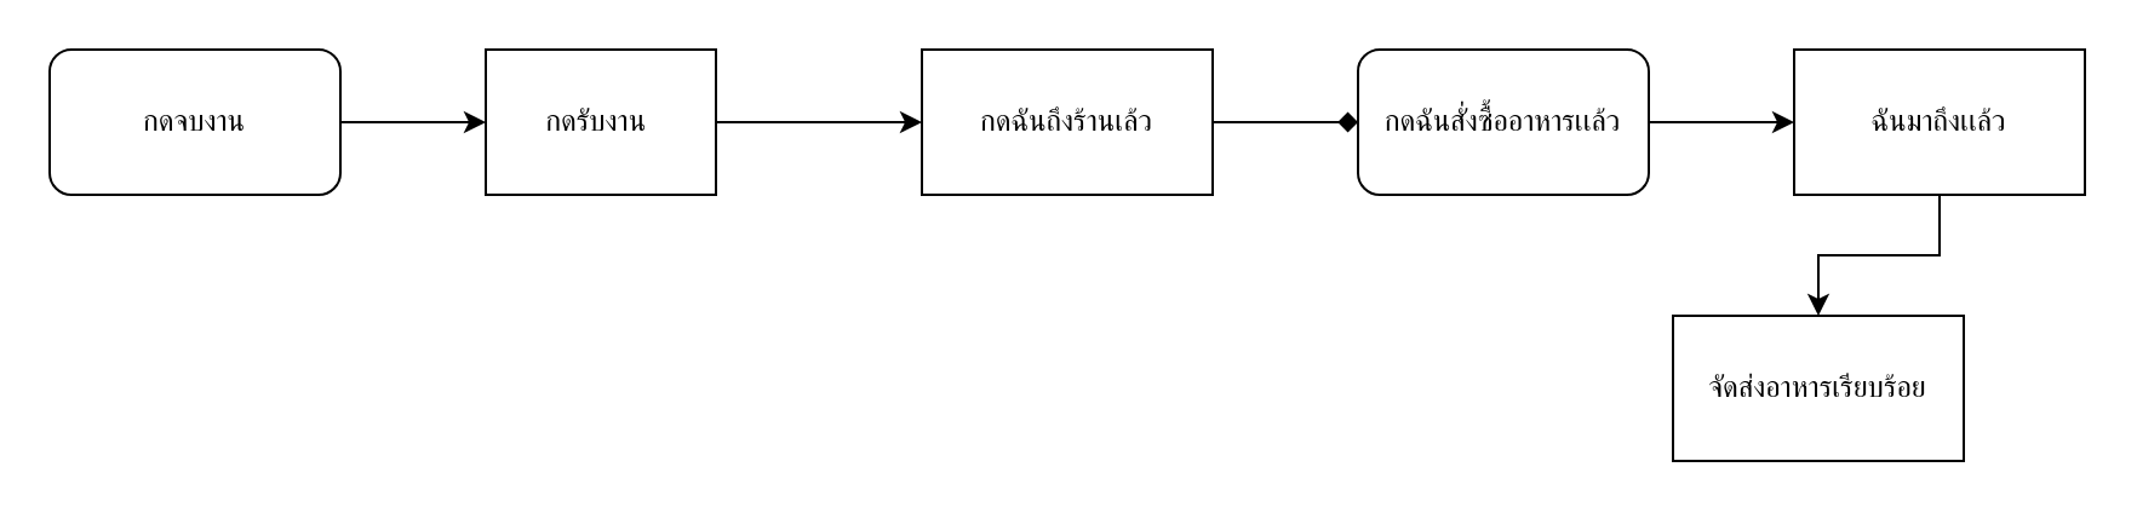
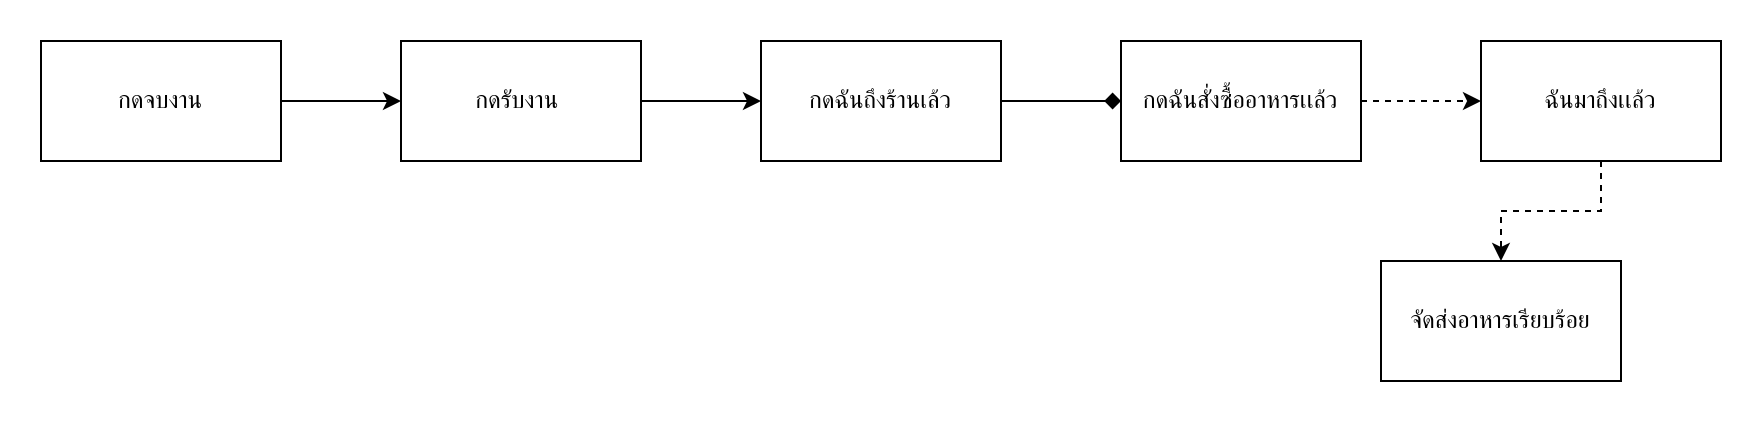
  <mxCell id="0" />
  <mxCell id="1" parent="0" />
  <mxCell id="2" style="edgeStyle=orthogonalEdgeStyle;rounded=0;orthogonalLoop=1;jettySize=auto;html=1;exitX=1;exitY=0.5;exitDx=0;exitDy=0;entryX=0;entryY=0.5;entryDx=0;entryDy=0;" edge="1" parent="1" source="3" target="5"><mxGeometry relative="1" as="geometry" /></mxCell>
- <mxCell id="3" value="กดจบงาน" style="whiteSpace=wrap;html=1;rounded=1;" vertex="1" parent="1"><mxGeometry x="20" y="20" width="120" height="60" as="geometry" /></mxCell>
+ <mxCell id="3" value="กดจบงาน" style="rounded=0;whiteSpace=wrap;html=1;" vertex="1" parent="1"><mxGeometry x="20" y="20" width="120" height="60" as="geometry" /></mxCell>
  <mxCell id="4" style="edgeStyle=orthogonalEdgeStyle;rounded=0;orthogonalLoop=1;jettySize=auto;html=1;exitX=1;exitY=0.5;exitDx=0;exitDy=0;entryX=0;entryY=0.5;entryDx=0;entryDy=0;" edge="1" parent="1" source="5" target="7"><mxGeometry relative="1" as="geometry" /></mxCell>
- <mxCell id="5" value="กดรับงาน&amp;nbsp;" style="rounded=0;whiteSpace=wrap;html=1;" vertex="1" parent="1"><mxGeometry x="200" y="20" width="95" height="60" as="geometry" /></mxCell>
+ <mxCell id="5" value="กดรับงาน&amp;nbsp;" style="rounded=0;whiteSpace=wrap;html=1;" vertex="1" parent="1"><mxGeometry x="200" y="20" width="120" height="60" as="geometry" /></mxCell>
  <mxCell id="6" style="edgeStyle=orthogonalEdgeStyle;rounded=0;orthogonalLoop=1;jettySize=auto;html=1;exitX=1;exitY=0.5;exitDx=0;exitDy=0;endArrow=diamond;" edge="1" parent="1" source="7" target="9"><mxGeometry relative="1" as="geometry" /></mxCell>
  <mxCell id="7" value="กดฉันถึงร้านเล้ว" style="rounded=0;whiteSpace=wrap;html=1;" vertex="1" parent="1"><mxGeometry x="380" y="20" width="120" height="60" as="geometry" /></mxCell>
- <mxCell id="8" style="edgeStyle=orthogonalEdgeStyle;rounded=0;orthogonalLoop=1;jettySize=auto;html=1;exitX=1;exitY=0.5;exitDx=0;exitDy=0;entryX=0;entryY=0.5;entryDx=0;entryDy=0;" edge="1" parent="1" source="9" target="11"><mxGeometry relative="1" as="geometry" /></mxCell>
- <mxCell id="9" value="กดฉันสั่งซื้ออาหารเเล้ว" style="whiteSpace=wrap;html=1;rounded=1;" vertex="1" parent="1"><mxGeometry x="560" y="20" width="120" height="60" as="geometry" /></mxCell>
- <mxCell id="10" style="edgeStyle=orthogonalEdgeStyle;rounded=0;orthogonalLoop=1;jettySize=auto;html=1;exitX=0.5;exitY=1;exitDx=0;exitDy=0;entryX=0.5;entryY=0;entryDx=0;entryDy=0;" edge="1" parent="1" source="11" target="12"><mxGeometry relative="1" as="geometry" /></mxCell>
+ <mxCell id="8" style="edgeStyle=orthogonalEdgeStyle;rounded=0;orthogonalLoop=1;jettySize=auto;html=1;exitX=1;exitY=0.5;exitDx=0;exitDy=0;entryX=0;entryY=0.5;entryDx=0;entryDy=0;dashed=1;" edge="1" parent="1" source="9" target="11"><mxGeometry relative="1" as="geometry" /></mxCell>
+ <mxCell id="9" value="กดฉันสั่งซื้ออาหารเเล้ว" style="rounded=0;whiteSpace=wrap;html=1;" vertex="1" parent="1"><mxGeometry x="560" y="20" width="120" height="60" as="geometry" /></mxCell>
+ <mxCell id="10" style="edgeStyle=orthogonalEdgeStyle;rounded=0;orthogonalLoop=1;jettySize=auto;html=1;exitX=0.5;exitY=1;exitDx=0;exitDy=0;entryX=0.5;entryY=0;entryDx=0;entryDy=0;dashed=1;" edge="1" parent="1" source="11" target="12"><mxGeometry relative="1" as="geometry" /></mxCell>
  <mxCell id="11" value="ฉันมาถึงเเล้ว" style="rounded=0;whiteSpace=wrap;html=1;" vertex="1" parent="1"><mxGeometry x="740" y="20" width="120" height="60" as="geometry" /></mxCell>
  <mxCell id="12" value="จัดส่งอาหารเรียบร้อย" style="rounded=0;whiteSpace=wrap;html=1;" vertex="1" parent="1"><mxGeometry x="690" y="130" width="120" height="60" as="geometry" /></mxCell>
